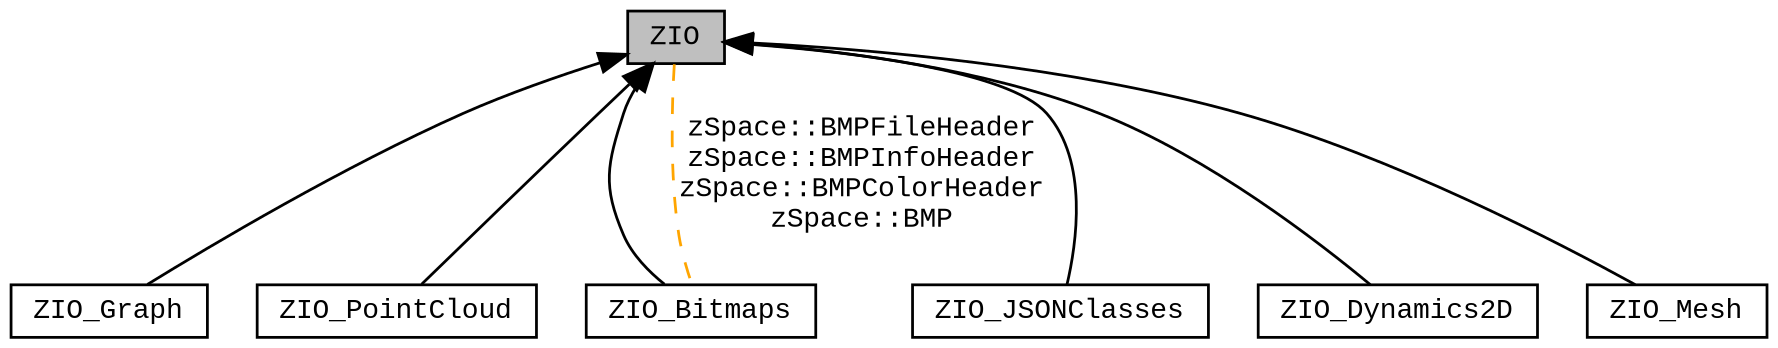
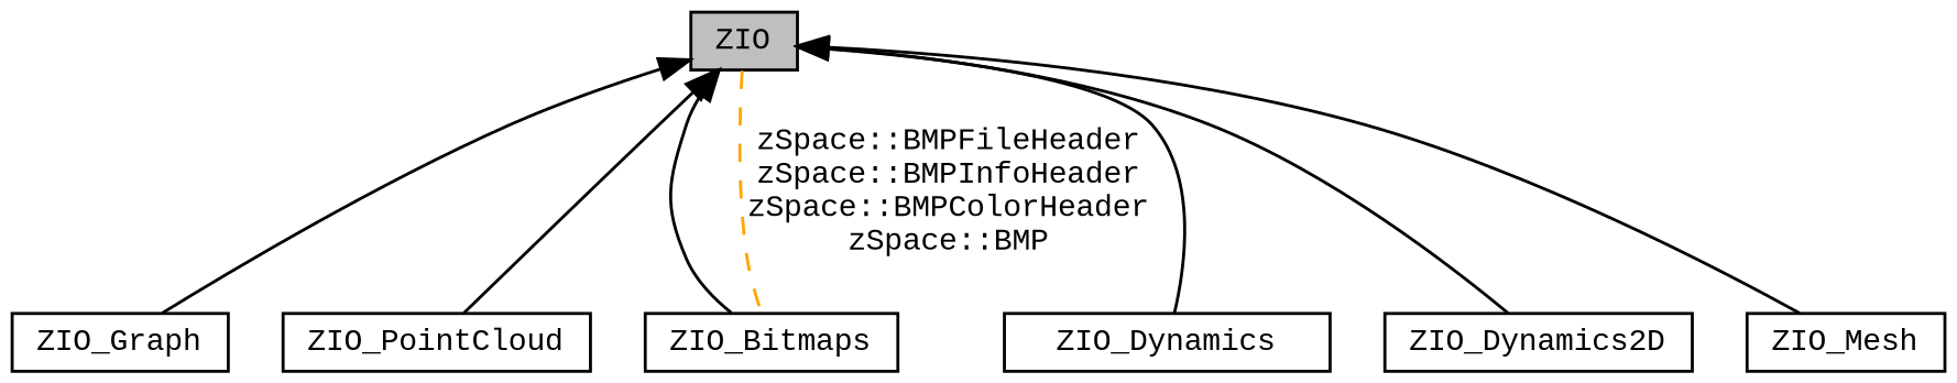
  digraph {
    fontname="Liberation Mono"
    rankdir=TB
    node [color=black fillcolor=white fontname="Liberation Mono" fontsize=10 shape=box style=filled]
    edge [dir=back fontname="Liberation Mono" fontsize=10 labelfontname=Helvetica labelfontsize=10 shape=plaintext style=solid]
    n1 [fillcolor=grey75 fontcolor=black height=0.2 label=ZIO width=0.4]
    n2 [height=0.2 label=ZIO_Graph width=0.4]
    n3 [height=0.2 label=ZIO_PointCloud width=0.4]
    n4 [height=0.2 label=ZIO_Bitmaps width=0.4]
-   n5 [height=0.2 label=ZIO_JSONClasses width=0.4]
+   n5 [height=0.2 label=ZIO_Dynamics width=0.4]
    n6 [height=0.2 label=ZIO_Dynamics2D width=0.4]
    n7 [height=0.2 label=ZIO_Mesh width=0.4]
    n1 -> n2
    n1 -> n3
    n1 -> n4
    n1 -> n4 [color=orange dir=none label="zSpace::BMPFileHeader\nzSpace::BMPInfoHeader\nzSpace::BMPColorHeader\nzSpace::BMP" style=dashed]
    n1 -> n5
    n1 -> n6
    n1 -> n7
  }
